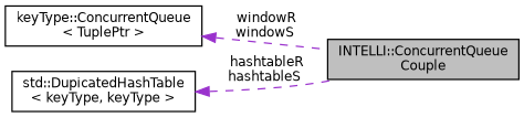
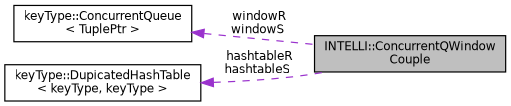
  digraph {
    rankdir=LR
    node [color=black fillcolor=white fontname=Helvetica fontsize=10 shape=record style=filled]
    edge [color=darkorchid3 dir=back fontname=Helvetica fontsize=10 labelfontname=Helvetica labelfontsize=10 style=dashed]
-   n1 [fillcolor=grey75 fontcolor=black height=0.2 label="INTELLI::ConcurrentQueue\lCouple" width=0.4]
+   n1 [fillcolor=grey75 fontcolor=black height=0.2 label="INTELLI::ConcurrentQWindow\lCouple" width=0.4]
    n2 [height=0.2 label="keyType::ConcurrentQueue\l\< TuplePtr \>" width=0.4]
-   n3 [height=0.2 label="std::DupicatedHashTable\l\< keyType, keyType \>" width=0.4]
+   n3 [height=0.2 label="keyType::DupicatedHashTable\l\< keyType, keyType \>" width=0.4]
    n2 -> n1 [label=" windowR\nwindowS"]
    n3 -> n1 [label=" hashtableR\nhashtableS"]
  }
